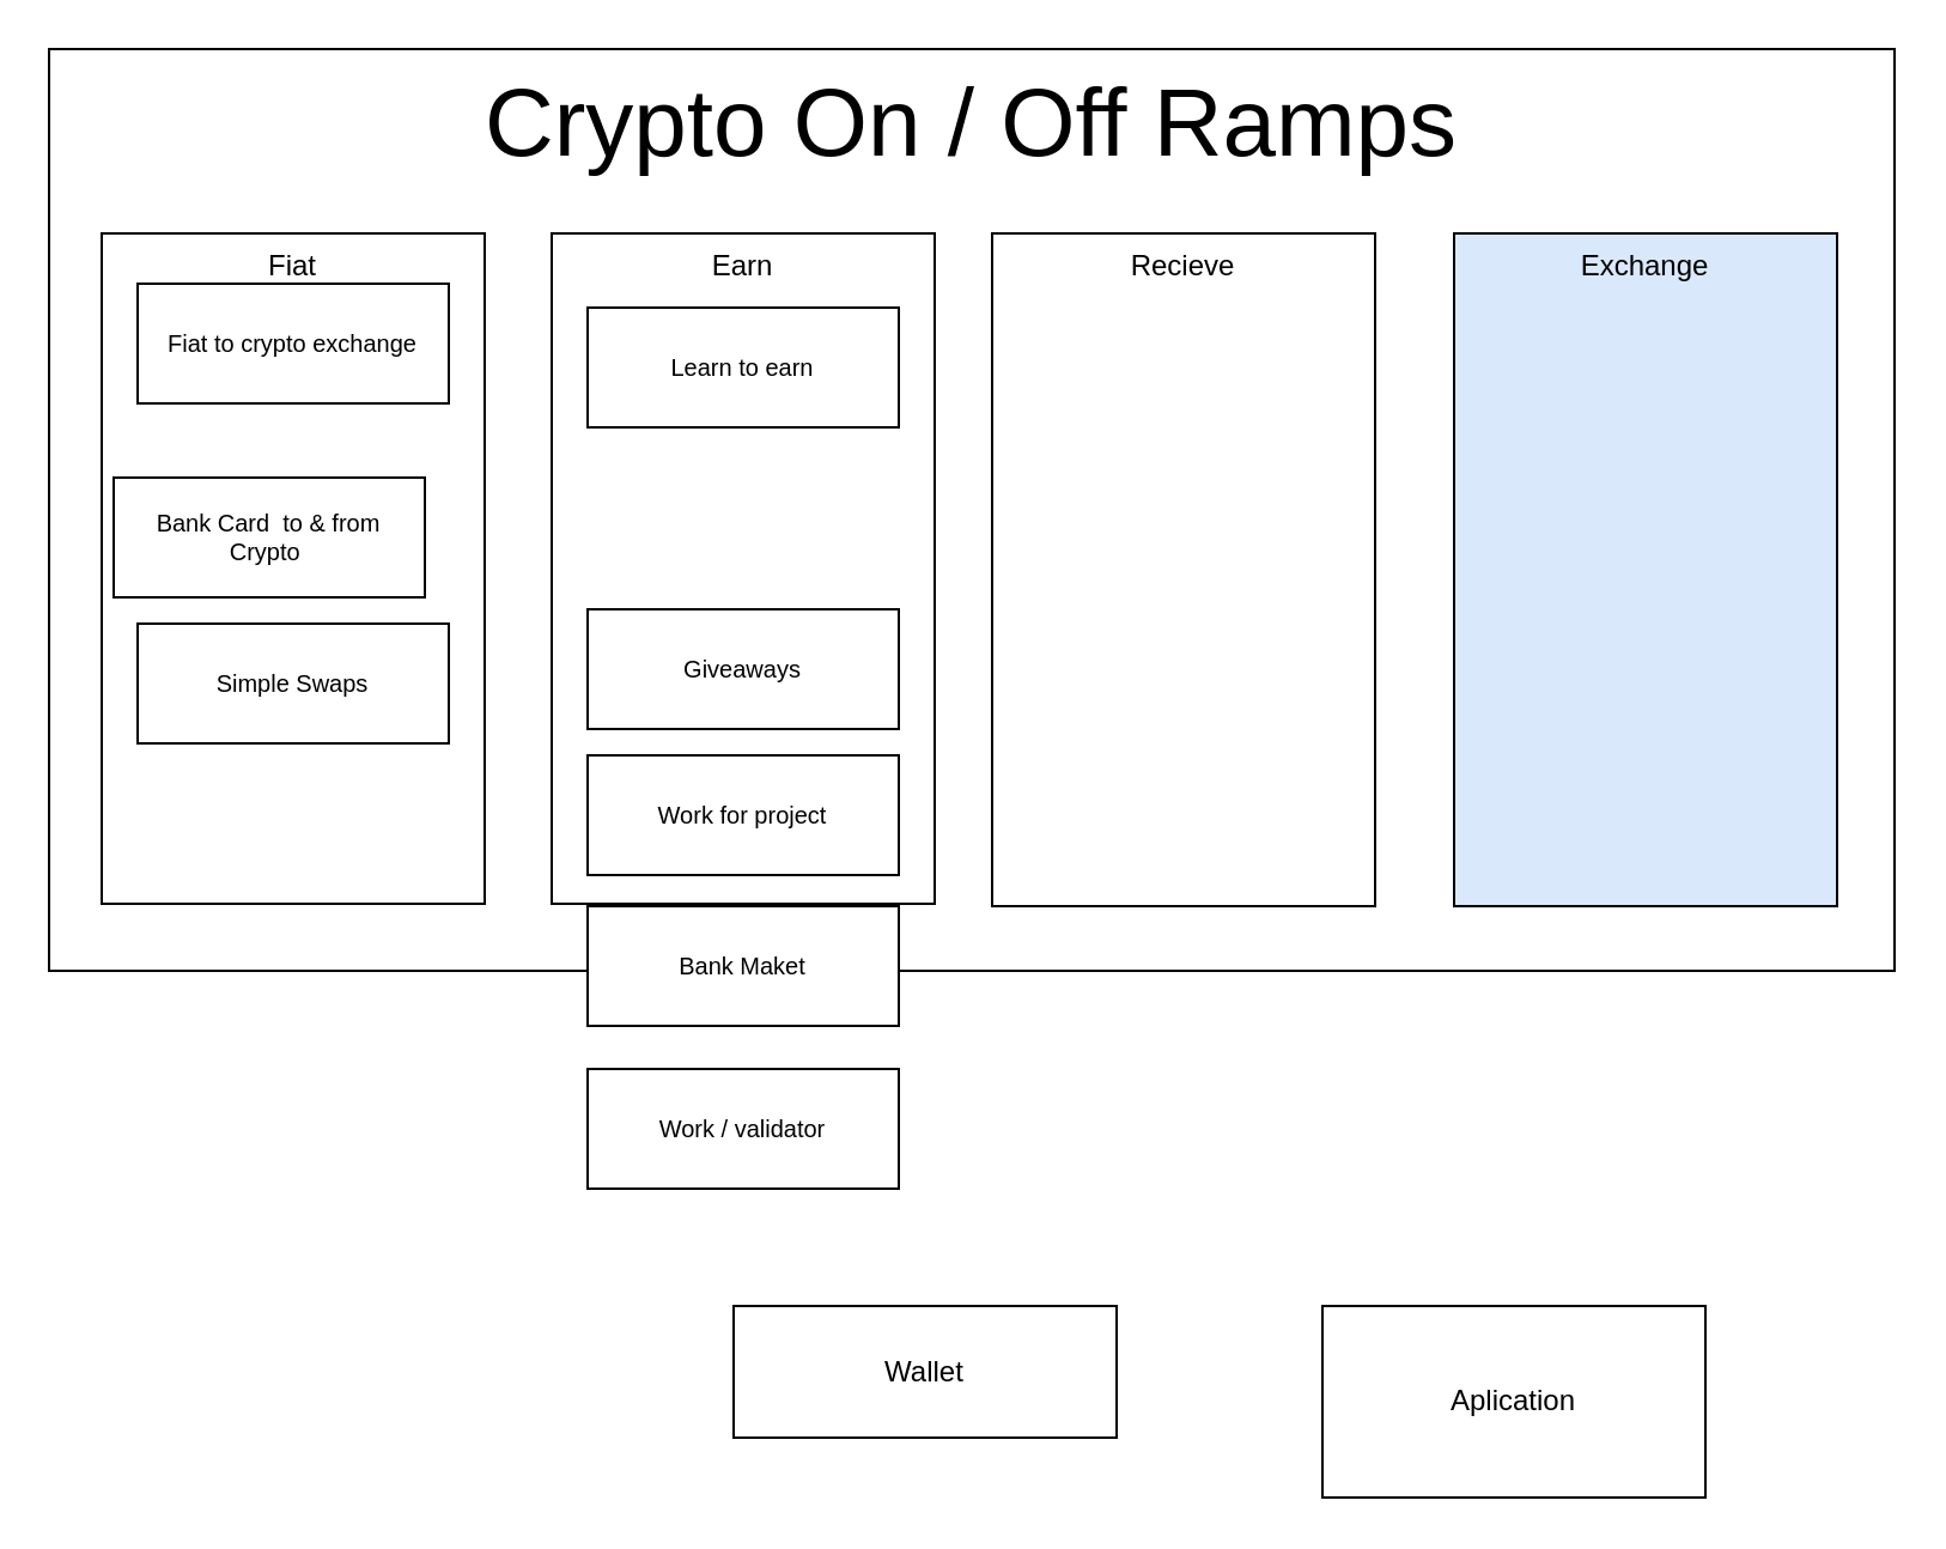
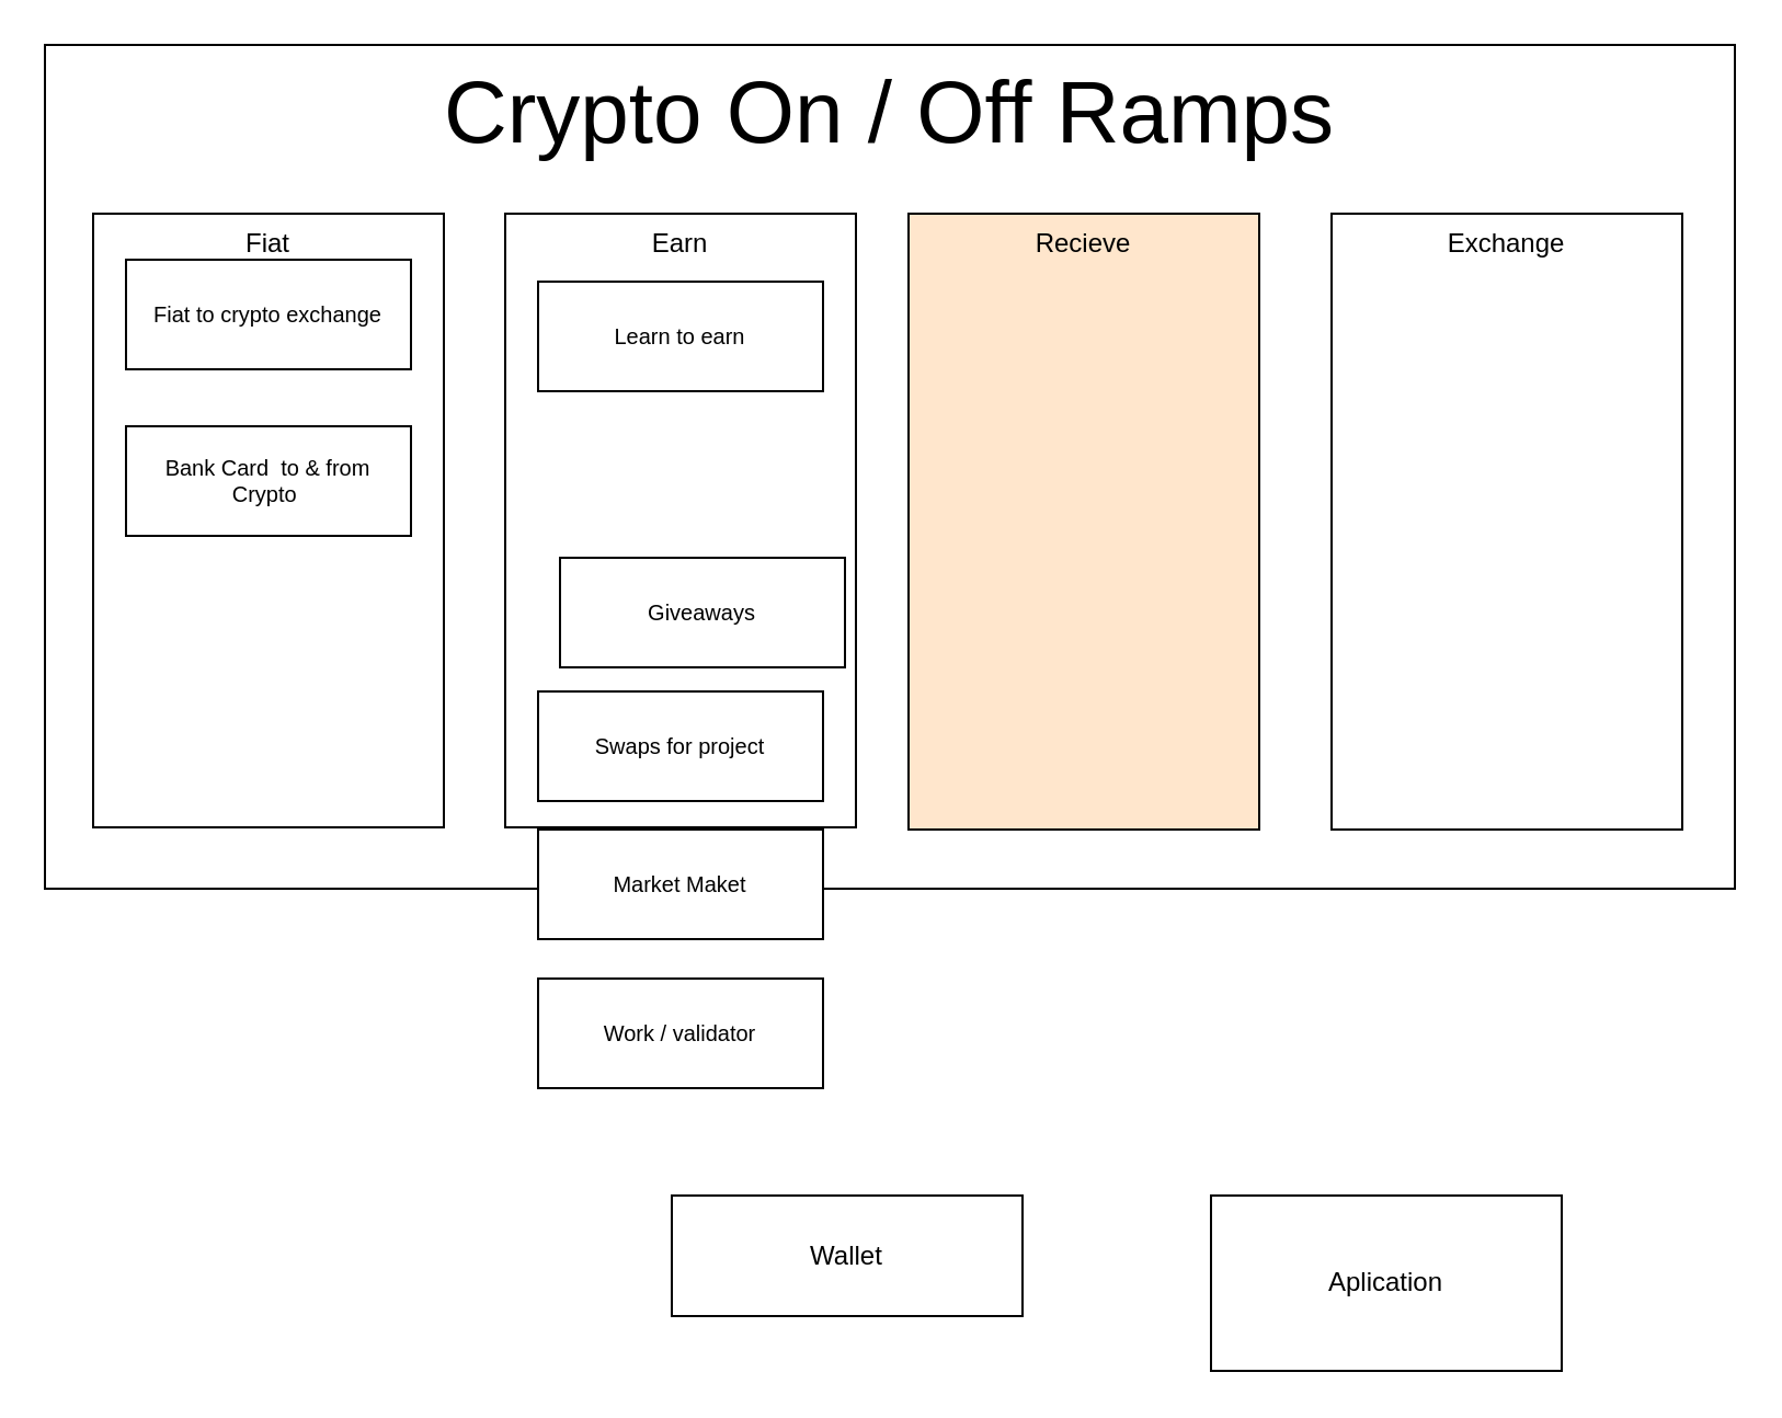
  <mxCell id="0" />
  <mxCell id="1" parent="0" />
  <mxCell id="2" value="Wallet" style="rounded=0;whiteSpace=wrap;html=1;" parent="1" vertex="1"><mxGeometry x="306" y="545" width="160" height="55" as="geometry" /></mxCell>
  <mxCell id="3" value="Aplication" style="rounded=0;whiteSpace=wrap;html=1;" parent="1" vertex="1"><mxGeometry x="552" y="545" width="160" height="80" as="geometry" /></mxCell>
+ <mxCell id="4" style="edgeStyle=none;curved=1;rounded=0;orthogonalLoop=1;jettySize=auto;html=1;fontSize=12;startSize=8;endSize=8;exitX=1;exitY=0.75;exitDx=0;exitDy=0;endArrow=none;startFill=0;" parent="1" source="5" target="8" edge="1"><mxGeometry relative="1" as="geometry" /></mxCell>
  <mxCell id="5" value="Crypto On / Off Ramps" style="rounded=0;whiteSpace=wrap;html=1;verticalAlign=top;fontSize=40;" parent="1" vertex="1"><mxGeometry x="20" y="20" width="771" height="385" as="geometry" /></mxCell>
  <mxCell id="6" value="Fiat" style="rounded=0;whiteSpace=wrap;html=1;verticalAlign=top;" parent="1" vertex="1"><mxGeometry x="42" y="97" width="160" height="280" as="geometry" /></mxCell>
  <mxCell id="7" value="Earn" style="rounded=0;whiteSpace=wrap;html=1;verticalAlign=top;" parent="1" vertex="1"><mxGeometry x="230" y="97" width="160" height="280" as="geometry" /></mxCell>
- <mxCell id="8" value="Recieve" style="rounded=0;whiteSpace=wrap;html=1;verticalAlign=top;" parent="1" vertex="1"><mxGeometry x="414" y="97" width="160" height="281" as="geometry" /></mxCell>
- <mxCell id="9" value="Exchange" style="rounded=0;whiteSpace=wrap;html=1;verticalAlign=top;fillColor=#dae8fc;" parent="1" vertex="1"><mxGeometry x="607" y="97" width="160" height="281" as="geometry" /></mxCell>
+ <mxCell id="8" value="Recieve" style="rounded=0;whiteSpace=wrap;html=1;verticalAlign=top;fillColor=#ffe6cc;" parent="1" vertex="1"><mxGeometry x="414" y="97" width="160" height="281" as="geometry" /></mxCell>
+ <mxCell id="9" value="Exchange" style="rounded=0;whiteSpace=wrap;html=1;verticalAlign=top;" parent="1" vertex="1"><mxGeometry x="607" y="97" width="160" height="281" as="geometry" /></mxCell>
  <mxCell id="10" value="Fiat to crypto exchange" style="rounded=0;whiteSpace=wrap;html=1;fontSize=10;" parent="1" vertex="1"><mxGeometry x="57" y="118" width="130" height="50" as="geometry" /></mxCell>
- <mxCell id="11" value="Bank Card &amp;nbsp;to &amp;amp; from Crypto&amp;nbsp;" style="rounded=0;whiteSpace=wrap;html=1;fontSize=10;" parent="1" vertex="1"><mxGeometry x="47" y="199" width="130" height="50" as="geometry" /></mxCell>
+ <mxCell id="11" value="Bank Card &amp;nbsp;to &amp;amp; from Crypto&amp;nbsp;" style="rounded=0;whiteSpace=wrap;html=1;fontSize=10;" parent="1" vertex="1"><mxGeometry x="57" y="194" width="130" height="50" as="geometry" /></mxCell>
  <mxCell id="12" value="Learn to earn" style="rounded=0;whiteSpace=wrap;html=1;fontSize=10;" parent="1" vertex="1"><mxGeometry x="245" y="128" width="130" height="50" as="geometry" /></mxCell>
- <mxCell id="13" value="Giveaways" style="rounded=0;whiteSpace=wrap;html=1;fontSize=10;" vertex="1" parent="1"><mxGeometry x="245" y="254" width="130" height="50" as="geometry" /></mxCell>
- <mxCell id="14" value="Work for project" style="rounded=0;whiteSpace=wrap;html=1;fontSize=10;" vertex="1" parent="1"><mxGeometry x="245" y="315" width="130" height="50" as="geometry" /></mxCell>
- <mxCell id="15" value="Bank Maket" style="rounded=0;whiteSpace=wrap;html=1;fontSize=10;" vertex="1" parent="1"><mxGeometry x="245" y="378" width="130" height="50" as="geometry" /></mxCell>
+ <mxCell id="13" value="Giveaways" style="rounded=0;whiteSpace=wrap;html=1;fontSize=10;" vertex="1" parent="1"><mxGeometry x="255" y="254" width="130" height="50" as="geometry" /></mxCell>
+ <mxCell id="14" value="Swaps for project" style="rounded=0;whiteSpace=wrap;html=1;fontSize=10;" vertex="1" parent="1"><mxGeometry x="245" y="315" width="130" height="50" as="geometry" /></mxCell>
+ <mxCell id="15" value="Market Maket" style="rounded=0;whiteSpace=wrap;html=1;fontSize=10;" vertex="1" parent="1"><mxGeometry x="245" y="378" width="130" height="50" as="geometry" /></mxCell>
  <mxCell id="16" value="Work / validator" style="rounded=0;whiteSpace=wrap;html=1;fontSize=10;" vertex="1" parent="1"><mxGeometry x="245" y="446" width="130" height="50" as="geometry" /></mxCell>
- <mxCell id="17" value="Simple Swaps" style="rounded=0;whiteSpace=wrap;html=1;fontSize=10;" vertex="1" parent="1"><mxGeometry x="57" y="260" width="130" height="50" as="geometry" /></mxCell>
